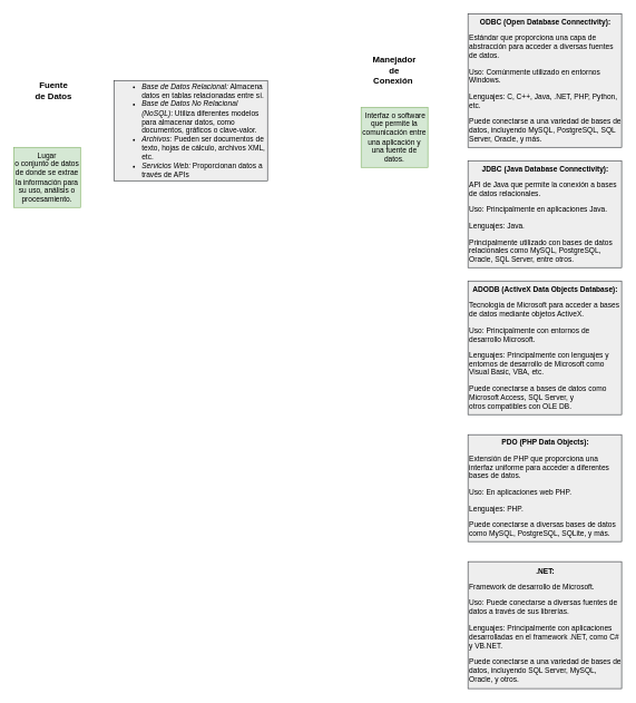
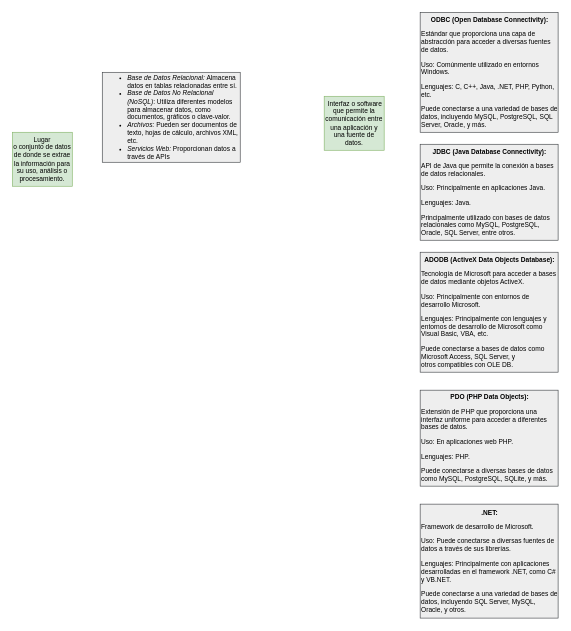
  <mxCell id="0" />
  <mxCell id="1" parent="0" />
  <mxCell id="2" value="Lugar&lt;br style=&quot;font-size: 11px;&quot;&gt;o conjunto de datos de donde se extrae la información para su uso, análisis o&lt;br style=&quot;font-size: 11px;&quot;&gt;procesamiento." style="rounded=0;whiteSpace=wrap;html=1;fillColor=#d5e8d4;strokeColor=#82b366;align=center;fontSize=11;" vertex="1" parent="1"><mxGeometry x="20" y="220" width="100" height="90" as="geometry" /></mxCell>
- <mxCell id="3" value="Fuente de Datos" style="text;html=1;strokeColor=none;fillColor=none;align=center;verticalAlign=middle;whiteSpace=wrap;rounded=0;fontStyle=1;fontSize=13;" vertex="1" parent="1"><mxGeometry x="50" y="120" width="60" height="30" as="geometry" /></mxCell>
  <mxCell id="4" value="&lt;p class=&quot;MsoNormal&quot;&gt;&lt;/p&gt;&lt;ul&gt;&lt;li&gt;&lt;i&gt;Base de Datos Relacional:&lt;/i&gt; Almacena datos en tablas relacionadas entre sí.&lt;/li&gt;&lt;li&gt;&lt;span style=&quot;background-color: initial;&quot;&gt;&lt;i&gt;Base de Datos No Relacional (NoSQL)&lt;/i&gt;: Utiliza diferentes &lt;/span&gt;&lt;span style=&quot;background-color: initial;&quot;&gt;modelos para almacenar datos, como documentos, gráficos o clave-valor.&lt;/span&gt;&lt;/li&gt;&lt;li&gt;&lt;span style=&quot;background-color: initial;&quot;&gt;&lt;i&gt;Archivos:&lt;/i&gt; Pueden ser documentos de texto, hojas de cálculo,&amp;nbsp;&lt;/span&gt;&lt;span style=&quot;background-color: initial;&quot;&gt;archivos XML, etc.&lt;/span&gt;&lt;/li&gt;&lt;li&gt;&lt;i&gt;Servicios Web:&lt;/i&gt; Proporcionan datos a través de APIs&amp;nbsp;&lt;/li&gt;&lt;/ul&gt;&lt;p&gt;&lt;/p&gt;" style="rounded=0;whiteSpace=wrap;html=1;fillColor=#eeeeee;strokeColor=#36393d;align=left;fontSize=11;" vertex="1" parent="1"><mxGeometry x="170" y="120" width="230" height="150" as="geometry" /></mxCell>
  <mxCell id="5" value="&amp;nbsp;Interfaz o software que permite la&lt;br/&gt;comunicación entre una aplicación y una fuente de datos." style="rounded=0;whiteSpace=wrap;html=1;fillColor=#d5e8d4;strokeColor=#82b366;align=center;fontSize=11;" vertex="1" parent="1"><mxGeometry x="540" y="160" width="100" height="90" as="geometry" /></mxCell>
- <mxCell id="6" value="Manejador de Conexión&amp;nbsp;" style="text;html=1;strokeColor=none;fillColor=none;align=center;verticalAlign=middle;whiteSpace=wrap;rounded=0;fontStyle=1;fontSize=13;" vertex="1" parent="1"><mxGeometry x="560" y="90" width="60" height="30" as="geometry" /></mxCell>
  <mxCell id="7" value="&lt;p class=&quot;MsoNormal&quot;&gt;&lt;/p&gt;&lt;div&gt;&lt;p style=&quot;text-align: center;&quot; class=&quot;MsoNormal&quot;&gt;&lt;b&gt;ODBC (Open Database Connectivity):&lt;/b&gt;&lt;/p&gt;&lt;p class=&quot;MsoNormal&quot;&gt;&lt;span style=&quot;background-color: initial;&quot;&gt;Estándar que proporciona una capa de abstracción para acceder a diversas fuentes de datos.&lt;/span&gt;&lt;/p&gt;&lt;p class=&quot;MsoNormal&quot;&gt;&lt;span style=&quot;background-color: initial;&quot;&gt;Uso: Comúnmente utilizado en entornos Windows.&lt;/span&gt;&lt;/p&gt;&lt;p class=&quot;MsoNormal&quot;&gt;Lenguajes: C, C++, Java, .NET, PHP, Python, etc.&lt;/p&gt;&lt;p class=&quot;MsoNormal&quot;&gt;&lt;span style=&quot;background-color: initial;&quot;&gt;Puede conectarse a una variedad de bases de datos, incluyendo MySQL, PostgreSQL, SQL Server, Oracle, y más.&lt;/span&gt;&lt;/p&gt;&lt;p class=&quot;MsoNormal&quot;&gt;&lt;/p&gt;&lt;/div&gt;&lt;p&gt;&lt;/p&gt;" style="rounded=0;whiteSpace=wrap;html=1;fillColor=#eeeeee;strokeColor=#36393d;align=left;fontSize=11;" vertex="1" parent="1"><mxGeometry x="700" y="20" width="230" height="200" as="geometry" /></mxCell>
  <mxCell id="8" value="&lt;p class=&quot;MsoNormal&quot;&gt;&lt;/p&gt;&lt;div&gt;&lt;p style=&quot;text-align: center;&quot; class=&quot;MsoNormal&quot;&gt;&lt;b&gt;JDBC (Java Database Connectivity):&lt;/b&gt;&lt;/p&gt;&lt;p class=&quot;MsoNormal&quot;&gt;API de Java que permite la conexión a bases de datos relacionales.&lt;/p&gt;&lt;p class=&quot;MsoNormal&quot;&gt;Uso: Principalmente en aplicaciones Java.&lt;/p&gt;&lt;p class=&quot;MsoNormal&quot;&gt;Lenguajes: Java.&lt;/p&gt;&lt;p class=&quot;MsoNormal&quot;&gt;&lt;span style=&quot;background-color: initial;&quot;&gt;Principalmente utilizado con bases de datos relacionales como MySQL,&amp;nbsp;&lt;/span&gt;&lt;span style=&quot;background-color: initial;&quot;&gt;PostgreSQL, Oracle, SQL Server, entre otros.&lt;/span&gt;&lt;/p&gt;&lt;p class=&quot;MsoNormal&quot;&gt;&lt;/p&gt;&lt;/div&gt;&lt;p&gt;&lt;/p&gt;" style="rounded=0;whiteSpace=wrap;html=1;fillColor=#eeeeee;strokeColor=#36393d;align=left;fontSize=11;" vertex="1" parent="1"><mxGeometry x="700" y="240" width="230" height="160" as="geometry" /></mxCell>
  <mxCell id="9" value="&lt;p class=&quot;MsoNormal&quot;&gt;&lt;/p&gt;&lt;div&gt;&lt;p style=&quot;text-align: center;&quot; class=&quot;MsoNormal&quot;&gt;&lt;b&gt;ADODB (ActiveX Data Objects Database):&lt;/b&gt;&lt;/p&gt;&lt;p class=&quot;MsoNormal&quot;&gt;Tecnología de Microsoft para acceder a bases de datos mediante objetos ActiveX.&lt;/p&gt;&lt;p class=&quot;MsoNormal&quot;&gt;Uso: Principalmente con entornos de desarrollo Microsoft.&lt;/p&gt;&lt;p class=&quot;MsoNormal&quot;&gt;Lenguajes: Principalmente con lenguajes y entornos de desarrollo de Microsoft como Visual Basic, VBA, etc.&lt;/p&gt;&lt;p class=&quot;MsoNormal&quot;&gt;&lt;span style=&quot;background-color: initial;&quot;&gt;Puede &lt;/span&gt;&lt;span style=&quot;background-color: initial;&quot;&gt;conectarse a bases de datos como Microsoft Access, SQL Server, y otros&amp;nbsp;&lt;/span&gt;&lt;span style=&quot;background-color: initial;&quot;&gt;compatibles con OLE DB.&lt;/span&gt;&lt;/p&gt;&lt;p class=&quot;MsoNormal&quot;&gt;&lt;/p&gt;&lt;p class=&quot;MsoNormal&quot;&gt;&lt;/p&gt;&lt;/div&gt;&lt;p&gt;&lt;/p&gt;" style="rounded=0;whiteSpace=wrap;html=1;fillColor=#eeeeee;strokeColor=#36393d;align=left;fontSize=11;" vertex="1" parent="1"><mxGeometry x="700" y="420" width="230" height="200" as="geometry" /></mxCell>
  <mxCell id="10" value="&lt;p class=&quot;MsoNormal&quot;&gt;&lt;/p&gt;&lt;div&gt;&lt;p style=&quot;text-align: center;&quot; class=&quot;MsoNormal&quot;&gt;&lt;b&gt;PDO (PHP Data Objects):&lt;/b&gt;&lt;/p&gt;&lt;p class=&quot;MsoNormal&quot;&gt;Extensión de PHP que proporciona una interfaz uniforme para acceder a diferentes bases de datos.&lt;/p&gt;&lt;p class=&quot;MsoNormal&quot;&gt;&lt;span style=&quot;background-color: initial;&quot;&gt;Uso: En aplicaciones web PHP.&lt;/span&gt;&lt;/p&gt;&lt;p class=&quot;MsoNormal&quot;&gt;Lenguajes: PHP.&lt;/p&gt;&lt;p class=&quot;MsoNormal&quot;&gt;&lt;span style=&quot;background-color: initial;&quot;&gt;Puede&amp;nbsp;&lt;/span&gt;&lt;span style=&quot;background-color: initial;&quot;&gt;conectarse a diversas bases de datos como MySQL, PostgreSQL, SQLite, y más.&lt;/span&gt;&lt;/p&gt;&lt;p class=&quot;MsoNormal&quot;&gt;&lt;/p&gt;&lt;p class=&quot;MsoNormal&quot;&gt;&lt;/p&gt;&lt;/div&gt;&lt;p&gt;&lt;/p&gt;" style="rounded=0;whiteSpace=wrap;html=1;fillColor=#eeeeee;strokeColor=#36393d;align=left;fontSize=11;" vertex="1" parent="1"><mxGeometry x="700" y="650" width="230" height="160" as="geometry" /></mxCell>
  <mxCell id="11" value="&lt;p class=&quot;MsoNormal&quot;&gt;&lt;/p&gt;&lt;div&gt;&lt;p style=&quot;text-align: center;&quot; class=&quot;MsoNormal&quot;&gt;&lt;b&gt;.NET:&lt;/b&gt;&lt;/p&gt;&lt;p class=&quot;MsoNormal&quot;&gt;&lt;span style=&quot;background-color: initial;&quot;&gt;Framework de desarrollo de Microsoft.&lt;/span&gt;&lt;/p&gt;&lt;p class=&quot;MsoNormal&quot;&gt;&lt;span style=&quot;background-color: initial;&quot;&gt;Uso: Puede conectarse a diversas fuentes de datos a través&amp;nbsp;&lt;/span&gt;&lt;span style=&quot;background-color: initial;&quot;&gt;de sus librerías.&lt;/span&gt;&lt;/p&gt;&lt;p class=&quot;MsoNormal&quot;&gt;Lenguajes: Principalmente con aplicaciones desarrolladas en el framework .NET, como C# y VB.NET.&lt;/p&gt;&lt;p class=&quot;MsoNormal&quot;&gt;&lt;span style=&quot;background-color: initial;&quot;&gt;Puede conectarse a una variedad de bases de datos, incluyendo SQL Server, MySQL,&lt;br&gt;Oracle, y otros.&lt;/span&gt;&lt;/p&gt;&lt;p class=&quot;MsoNormal&quot;&gt;&lt;/p&gt;&lt;p class=&quot;MsoNormal&quot;&gt;&lt;/p&gt;&lt;p class=&quot;MsoNormal&quot;&gt;&lt;/p&gt;&lt;/div&gt;&lt;p&gt;&lt;/p&gt;" style="rounded=0;whiteSpace=wrap;html=1;fillColor=#eeeeee;strokeColor=#36393d;align=left;fontSize=11;" vertex="1" parent="1"><mxGeometry x="700" y="840" width="230" height="190" as="geometry" /></mxCell>
